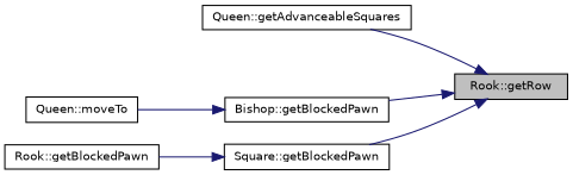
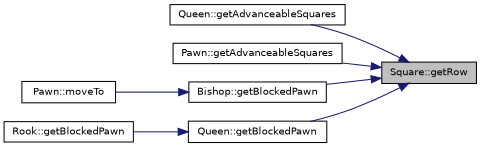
  digraph {
    rankdir=RL
    node [color=black fontname=Helvetica fontsize=10 shape=record]
    edge [color=midnightblue dir=back fontname=Helvetica fontsize=10 labelfontname=Helvetica labelfontsize=10 style=solid]
-   n1 [fillcolor=grey75 fontcolor=black height=0.2 label="Rook::getRow" style=filled width=0.4]
+   n1 [fillcolor=grey75 fontcolor=black height=0.2 label="Square::getRow" style=filled width=0.4]
    n2 [height=0.2 label="Queen::getAdvanceableSquares" width=0.4]
+   n3 [height=0.2 label="Pawn::getAdvanceableSquares" width=0.4]
    n4 [height=0.2 label="Bishop::getBlockedPawn" width=0.4]
-   n5 [height=0.2 label="Square::getBlockedPawn" width=0.4]
-   n6 [height=0.2 label="Queen::moveTo" width=0.4]
+   n5 [height=0.2 label="Queen::getBlockedPawn" width=0.4]
+   n6 [height=0.2 label="Pawn::moveTo" width=0.4]
    n7 [height=0.2 label="Rook::getBlockedPawn" width=0.4]
    n1 -> n2
+   n1 -> n3
    n1 -> n4
    n1 -> n5
    n4 -> n6
    n5 -> n7
  }
